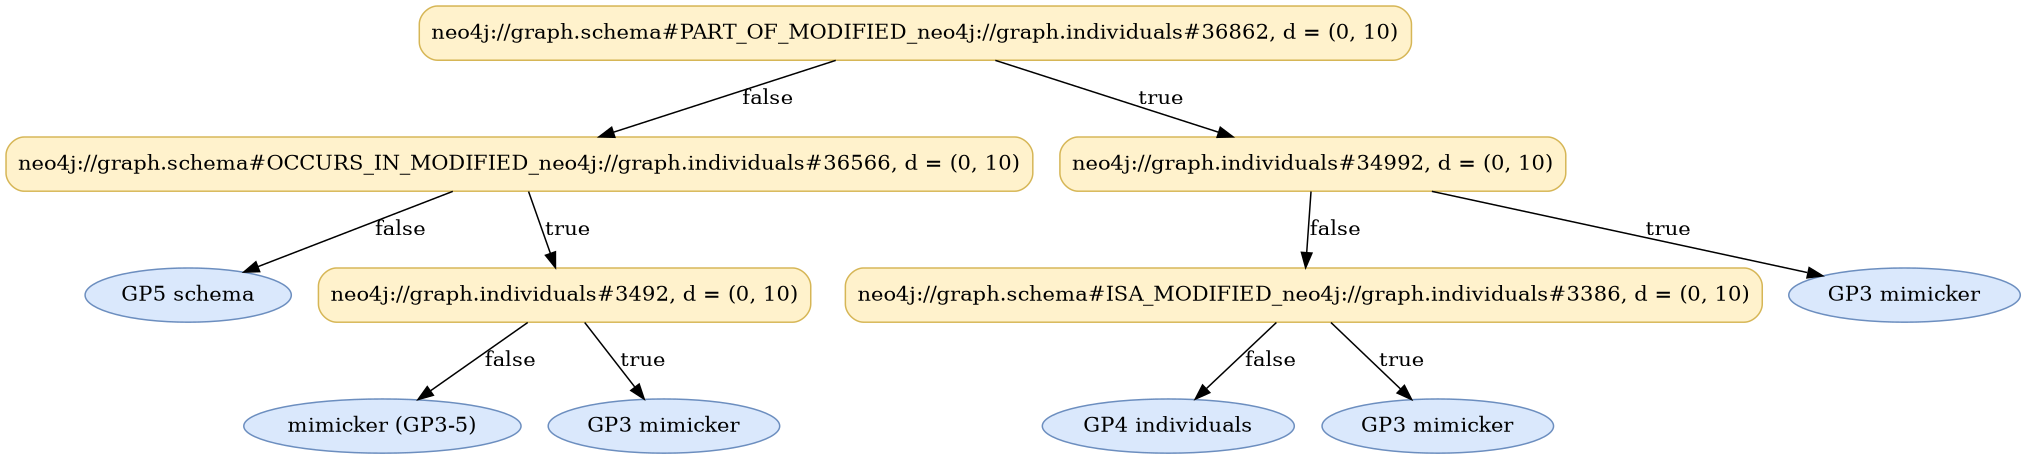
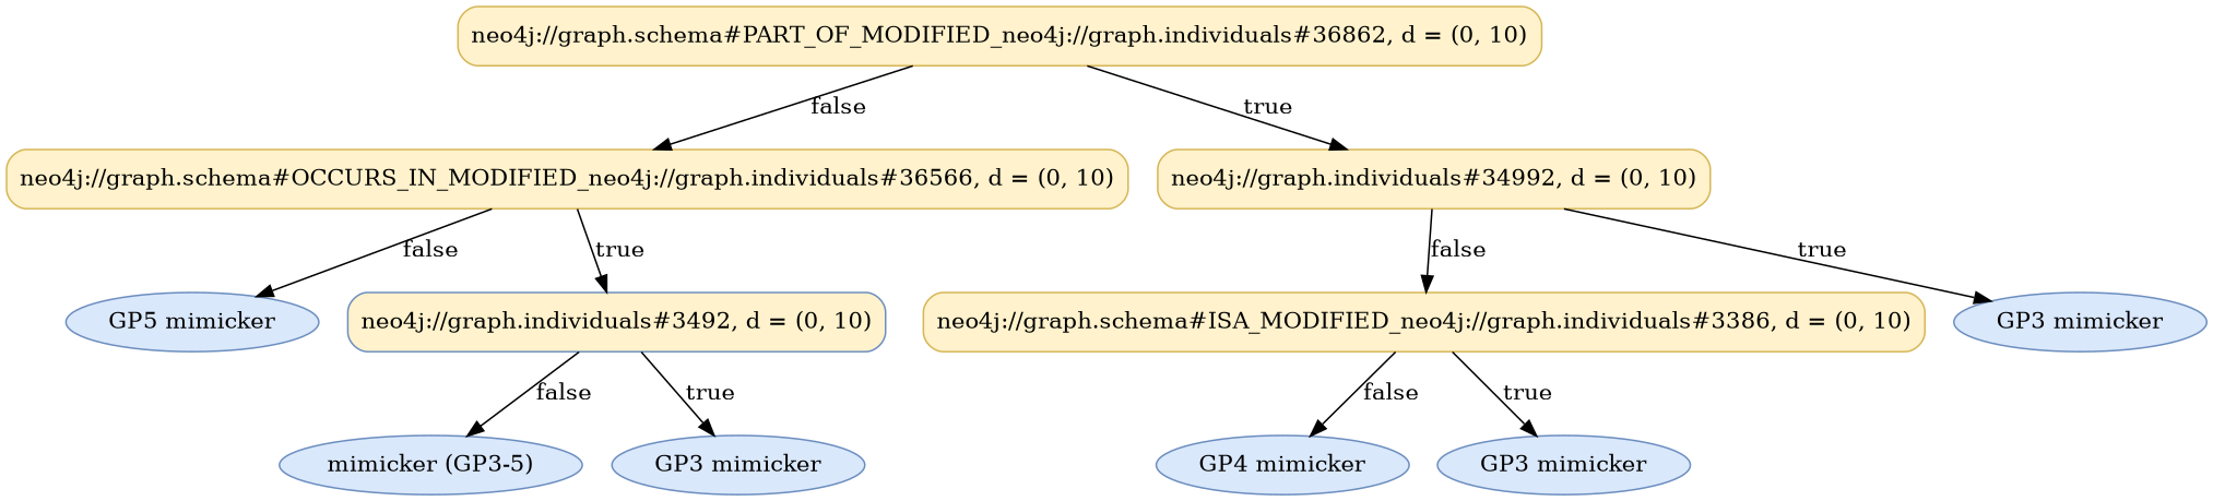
  digraph {
    fontname="Times-Roman"
    node [color="#6C8EBF" fillcolor="#DAE8FC" fontname="Times-Roman" shape=ellipse style="rounded,filled"]
    n1 [color="#D6B656" fillcolor="#FFF2CC" label="neo4j://graph.schema#PART_OF_MODIFIED_neo4j://graph.individuals#36862, d = (0, 10)" shape=box]
    n2 [color="#D6B656" fillcolor="#FFF2CC" label="neo4j://graph.schema#OCCURS_IN_MODIFIED_neo4j://graph.individuals#36566, d = (0, 10)" shape=box]
    n3 [color="#D6B656" fillcolor="#FFF2CC" label="neo4j://graph.individuals#34992, d = (0, 10)" shape=box]
-   n4 [label="GP5 schema"]
-   n5 [color="#D6B656" fillcolor="#FFF2CC" label="neo4j://graph.individuals#3492, d = (0, 10)" shape=box]
+   n4 [label="GP5 mimicker"]
+   n5 [fillcolor="#FFF2CC" label="neo4j://graph.individuals#3492, d = (0, 10)" shape=box]
    n6 [color="#D6B656" fillcolor="#FFF2CC" label="neo4j://graph.schema#ISA_MODIFIED_neo4j://graph.individuals#3386, d = (0, 10)" shape=box]
    n7 [label="GP3 mimicker"]
    n8 [label="mimicker (GP3-5)"]
    n9 [label="GP3 mimicker"]
-   n10 [label="GP4 individuals"]
+   n10 [label="GP4 mimicker"]
    n11 [label="GP3 mimicker"]
    n1 -> n2 [label=false]
    n1 -> n3 [label=true]
    n2 -> n4 [label=false]
    n2 -> n5 [label=true]
    n3 -> n6 [label=false]
    n3 -> n7 [label=true]
    n5 -> n8 [label=false]
    n5 -> n9 [label=true]
    n6 -> n10 [label=false]
    n6 -> n11 [label=true]
  }
